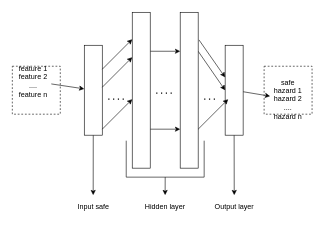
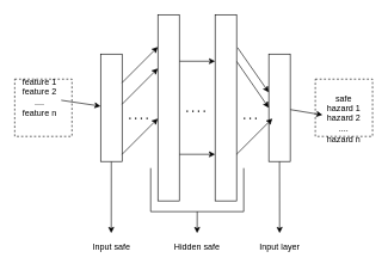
  <mxCell id="0" />
  <mxCell id="1" parent="0" />
  <mxCell id="2" value="" style="whiteSpace=wrap;html=1;aspect=fixed;dashed=1;" vertex="1" parent="1"><mxGeometry x="20" y="110" width="80" height="80" as="geometry" /></mxCell>
  <mxCell id="3" value="" style="whiteSpace=wrap;html=1;aspect=fixed;dashed=1;" vertex="1" parent="1"><mxGeometry x="440" y="110" width="80" height="80" as="geometry" /></mxCell>
  <mxCell id="4" style="edgeStyle=orthogonalEdgeStyle;rounded=0;orthogonalLoop=1;jettySize=auto;html=1;exitX=1;exitY=0.25;exitDx=0;exitDy=0;entryX=0;entryY=0.25;entryDx=0;entryDy=0;" edge="1" parent="1" source="6" target="14"><mxGeometry relative="1" as="geometry" /></mxCell>
  <mxCell id="5" style="edgeStyle=orthogonalEdgeStyle;rounded=0;orthogonalLoop=1;jettySize=auto;html=1;exitX=1;exitY=0.75;exitDx=0;exitDy=0;entryX=0;entryY=0.75;entryDx=0;entryDy=0;" edge="1" parent="1" source="6" target="14"><mxGeometry relative="1" as="geometry" /></mxCell>
  <mxCell id="6" value="" style="rounded=0;whiteSpace=wrap;html=1;" vertex="1" parent="1"><mxGeometry x="220" y="20" width="30" height="260" as="geometry" /></mxCell>
  <mxCell id="7" value="" style="edgeStyle=none;rounded=0;orthogonalLoop=1;jettySize=auto;html=1;" edge="1" parent="1" source="9" target="23"><mxGeometry relative="1" as="geometry" /></mxCell>
  <mxCell id="8" style="edgeStyle=none;rounded=0;orthogonalLoop=1;jettySize=auto;html=1;exitX=0.5;exitY=1;exitDx=0;exitDy=0;" edge="1" parent="1" source="9"><mxGeometry relative="1" as="geometry"><mxPoint x="390.176" y="325" as="targetPoint" /></mxGeometry></mxCell>
  <mxCell id="9" value="" style="rounded=0;whiteSpace=wrap;html=1;" vertex="1" parent="1"><mxGeometry x="375" y="75" width="30" height="150" as="geometry" /></mxCell>
  <mxCell id="10" style="edgeStyle=none;rounded=0;orthogonalLoop=1;jettySize=auto;html=1;exitX=0.5;exitY=1;exitDx=0;exitDy=0;" edge="1" parent="1" source="11"><mxGeometry relative="1" as="geometry"><mxPoint x="154.882" y="325" as="targetPoint" /></mxGeometry></mxCell>
  <mxCell id="11" value="" style="rounded=0;whiteSpace=wrap;html=1;" vertex="1" parent="1"><mxGeometry x="140" y="75" width="30" height="150" as="geometry" /></mxCell>
  <mxCell id="12" style="rounded=0;orthogonalLoop=1;jettySize=auto;html=1;exitX=1.045;exitY=0.177;exitDx=0;exitDy=0;exitPerimeter=0;" edge="1" parent="1" source="14" target="9"><mxGeometry relative="1" as="geometry" /></mxCell>
  <mxCell id="13" style="edgeStyle=none;rounded=0;orthogonalLoop=1;jettySize=auto;html=1;exitX=1;exitY=0.25;exitDx=0;exitDy=0;entryX=0;entryY=0.5;entryDx=0;entryDy=0;" edge="1" parent="1" source="14" target="9"><mxGeometry relative="1" as="geometry" /></mxCell>
  <mxCell id="14" value="" style="rounded=0;whiteSpace=wrap;html=1;" vertex="1" parent="1"><mxGeometry x="300" y="20" width="30" height="260" as="geometry" /></mxCell>
  <mxCell id="15" value="" style="endArrow=classic;html=1;" edge="1" parent="1"><mxGeometry width="50" height="50" relative="1" as="geometry"><mxPoint x="170" y="115" as="sourcePoint" /><mxPoint x="220" y="65" as="targetPoint" /></mxGeometry></mxCell>
  <mxCell id="16" value="" style="endArrow=classic;html=1;" edge="1" parent="1"><mxGeometry width="50" height="50" relative="1" as="geometry"><mxPoint x="170" y="145" as="sourcePoint" /><mxPoint x="220" y="95" as="targetPoint" /></mxGeometry></mxCell>
  <mxCell id="17" value="" style="endArrow=classic;html=1;" edge="1" parent="1"><mxGeometry width="50" height="50" relative="1" as="geometry"><mxPoint x="170" y="215" as="sourcePoint" /><mxPoint x="220" y="165" as="targetPoint" /></mxGeometry></mxCell>
  <mxCell id="18" value="" style="endArrow=none;dashed=1;html=1;dashPattern=1 3;strokeWidth=2;" edge="1" parent="1"><mxGeometry width="50" height="50" relative="1" as="geometry"><mxPoint x="180" y="165" as="sourcePoint" /><mxPoint x="210" y="165" as="targetPoint" /></mxGeometry></mxCell>
  <mxCell id="19" value="" style="endArrow=none;dashed=1;html=1;dashPattern=1 3;strokeWidth=2;" edge="1" parent="1"><mxGeometry width="50" height="50" relative="1" as="geometry"><mxPoint x="260" y="155" as="sourcePoint" /><mxPoint x="290" y="155" as="targetPoint" /></mxGeometry></mxCell>
  <mxCell id="20" value="" style="endArrow=classic;html=1;" edge="1" parent="1"><mxGeometry width="50" height="50" relative="1" as="geometry"><mxPoint x="330" y="215" as="sourcePoint" /><mxPoint x="380" y="165" as="targetPoint" /></mxGeometry></mxCell>
  <mxCell id="21" value="" style="edgeStyle=none;rounded=0;orthogonalLoop=1;jettySize=auto;html=1;" edge="1" parent="1" source="22" target="11"><mxGeometry relative="1" as="geometry" /></mxCell>
  <mxCell id="22" value="feature 1&lt;br&gt;feature 2&lt;br&gt;....&lt;br&gt;feature n" style="text;html=1;strokeColor=none;fillColor=none;align=center;verticalAlign=middle;whiteSpace=wrap;rounded=0;" vertex="1" parent="1"><mxGeometry x="25" y="125" width="60" height="20" as="geometry" /></mxCell>
  <mxCell id="23" value="safe&lt;br&gt;hazard 1&lt;br&gt;hazard 2&lt;br&gt;....&lt;br&gt;hazard n" style="text;html=1;strokeColor=none;fillColor=none;align=center;verticalAlign=middle;whiteSpace=wrap;rounded=0;" vertex="1" parent="1"><mxGeometry x="450" y="155" width="60" height="20" as="geometry" /></mxCell>
  <mxCell id="24" style="edgeStyle=none;rounded=0;orthogonalLoop=1;jettySize=auto;html=1;exitX=0.5;exitY=1;exitDx=0;exitDy=0;" edge="1" parent="1" source="25"><mxGeometry relative="1" as="geometry"><mxPoint x="274.882" y="325" as="targetPoint" /></mxGeometry></mxCell>
  <mxCell id="25" value="" style="shape=partialRectangle;whiteSpace=wrap;html=1;bottom=1;right=1;left=1;top=0;fillColor=none;routingCenterX=-0.5;" vertex="1" parent="1"><mxGeometry x="210" y="235" width="130" height="60" as="geometry" /></mxCell>
  <mxCell id="26" value="" style="endArrow=none;dashed=1;html=1;dashPattern=1 3;strokeWidth=2;" edge="1" parent="1"><mxGeometry width="50" height="50" relative="1" as="geometry"><mxPoint x="340" y="165" as="sourcePoint" /><mxPoint x="360" y="165" as="targetPoint" /><Array as="points" /></mxGeometry></mxCell>
  <mxCell id="27" value="Input safe" style="text;html=1;strokeColor=none;fillColor=none;align=center;verticalAlign=middle;whiteSpace=wrap;rounded=0;dashed=1;" vertex="1" parent="1"><mxGeometry x="122.5" y="335" width="65" height="20" as="geometry" /></mxCell>
- <mxCell id="28" value="Hidden layer" style="text;html=1;strokeColor=none;fillColor=none;align=center;verticalAlign=middle;whiteSpace=wrap;rounded=0;dashed=1;" vertex="1" parent="1"><mxGeometry x="236.25" y="335" width="77.5" height="20" as="geometry" /></mxCell>
- <mxCell id="29" value="Output layer" style="text;html=1;strokeColor=none;fillColor=none;align=center;verticalAlign=middle;whiteSpace=wrap;rounded=0;dashed=1;" vertex="1" parent="1"><mxGeometry x="353.75" y="335" width="72.5" height="20" as="geometry" /></mxCell>
+ <mxCell id="28" value="Hidden safe" style="text;html=1;strokeColor=none;fillColor=none;align=center;verticalAlign=middle;whiteSpace=wrap;rounded=0;dashed=1;" vertex="1" parent="1"><mxGeometry x="236.25" y="335" width="77.5" height="20" as="geometry" /></mxCell>
+ <mxCell id="29" value="Input layer" style="text;html=1;strokeColor=none;fillColor=none;align=center;verticalAlign=middle;whiteSpace=wrap;rounded=0;dashed=1;" vertex="1" parent="1"><mxGeometry x="353.75" y="335" width="72.5" height="20" as="geometry" /></mxCell>
